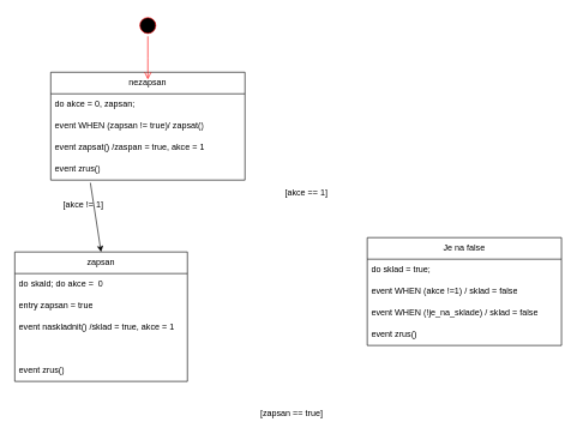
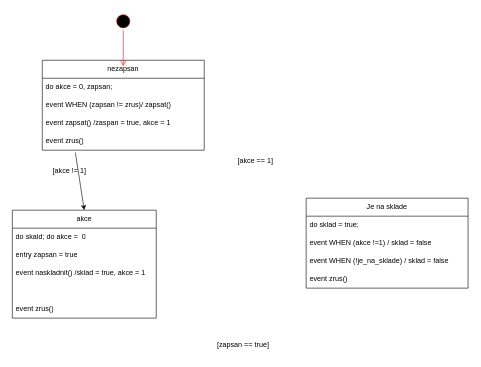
  <mxCell id="0" />
  <mxCell id="1" parent="0" />
- <mxCell id="2" value="Je na false" style="swimlane;fontStyle=0;childLayout=stackLayout;horizontal=1;startSize=30;horizontalStack=0;resizeParent=1;resizeParentMax=0;resizeLast=0;collapsible=1;marginBottom=0;whiteSpace=wrap;html=1;" parent="1" vertex="1"><mxGeometry x="510" y="330" width="270" height="150" as="geometry" /></mxCell>
+ <mxCell id="2" value="Je na sklade" style="swimlane;fontStyle=0;childLayout=stackLayout;horizontal=1;startSize=30;horizontalStack=0;resizeParent=1;resizeParentMax=0;resizeLast=0;collapsible=1;marginBottom=0;whiteSpace=wrap;html=1;" parent="1" vertex="1"><mxGeometry x="510" y="330" width="270" height="150" as="geometry" /></mxCell>
  <mxCell id="3" value="do sklad = true;" style="text;strokeColor=none;fillColor=none;align=left;verticalAlign=middle;spacingLeft=4;spacingRight=4;overflow=hidden;points=[[0,0.5],[1,0.5]];portConstraint=eastwest;rotatable=0;whiteSpace=wrap;html=1;" parent="2" vertex="1"><mxGeometry y="30" width="270" height="30" as="geometry" /></mxCell>
  <mxCell id="4" value="event WHEN (akce !=1) / sklad = false" style="text;strokeColor=none;fillColor=none;align=left;verticalAlign=middle;spacingLeft=4;spacingRight=4;overflow=hidden;points=[[0,0.5],[1,0.5]];portConstraint=eastwest;rotatable=0;whiteSpace=wrap;html=1;" parent="2" vertex="1"><mxGeometry y="60" width="270" height="30" as="geometry" /></mxCell>
  <mxCell id="5" value="event WHEN (!je_na_sklade) / sklad = false" style="text;strokeColor=none;fillColor=none;align=left;verticalAlign=middle;spacingLeft=4;spacingRight=4;overflow=hidden;points=[[0,0.5],[1,0.5]];portConstraint=eastwest;rotatable=0;whiteSpace=wrap;html=1;" parent="2" vertex="1"><mxGeometry y="90" width="270" height="30" as="geometry" /></mxCell>
  <mxCell id="6" value="event zrus()" style="text;strokeColor=none;fillColor=none;align=left;verticalAlign=middle;spacingLeft=4;spacingRight=4;overflow=hidden;points=[[0,0.5],[1,0.5]];portConstraint=eastwest;rotatable=0;whiteSpace=wrap;html=1;" parent="2" vertex="1"><mxGeometry y="120" width="270" height="30" as="geometry" /></mxCell>
- <mxCell id="7" value="zapsan" style="swimlane;fontStyle=0;childLayout=stackLayout;horizontal=1;startSize=30;horizontalStack=0;resizeParent=1;resizeParentMax=0;resizeLast=0;collapsible=1;marginBottom=0;whiteSpace=wrap;html=1;" parent="1" vertex="1"><mxGeometry x="20" y="350" width="240" height="180" as="geometry" /></mxCell>
+ <mxCell id="7" value="akce" style="swimlane;fontStyle=0;childLayout=stackLayout;horizontal=1;startSize=30;horizontalStack=0;resizeParent=1;resizeParentMax=0;resizeLast=0;collapsible=1;marginBottom=0;whiteSpace=wrap;html=1;" parent="1" vertex="1"><mxGeometry x="20" y="350" width="240" height="180" as="geometry" /></mxCell>
  <mxCell id="8" value="do skald; do akce =&amp;nbsp; 0" style="text;strokeColor=none;fillColor=none;align=left;verticalAlign=middle;spacingLeft=4;spacingRight=4;overflow=hidden;points=[[0,0.5],[1,0.5]];portConstraint=eastwest;rotatable=0;whiteSpace=wrap;html=1;" vertex="1" parent="7"><mxGeometry y="30" width="240" height="30" as="geometry" /></mxCell>
  <mxCell id="9" value="entry zapsan = true" style="text;strokeColor=none;fillColor=none;align=left;verticalAlign=middle;spacingLeft=4;spacingRight=4;overflow=hidden;points=[[0,0.5],[1,0.5]];portConstraint=eastwest;rotatable=0;whiteSpace=wrap;html=1;" parent="7" vertex="1"><mxGeometry y="60" width="240" height="30" as="geometry" /></mxCell>
  <mxCell id="10" value="event naskladnit() /sklad = true, akce = 1" style="text;strokeColor=none;fillColor=none;align=left;verticalAlign=middle;spacingLeft=4;spacingRight=4;overflow=hidden;points=[[0,0.5],[1,0.5]];portConstraint=eastwest;rotatable=0;whiteSpace=wrap;html=1;" vertex="1" parent="7"><mxGeometry y="90" width="240" height="30" as="geometry" /></mxCell>
  <mxCell id="11" style="text;strokeColor=none;fillColor=none;align=left;verticalAlign=middle;spacingLeft=4;spacingRight=4;overflow=hidden;points=[[0,0.5],[1,0.5]];portConstraint=eastwest;rotatable=0;whiteSpace=wrap;html=1;" vertex="1" parent="7"><mxGeometry y="120" width="240" height="30" as="geometry" /></mxCell>
  <mxCell id="12" value="event zrus()" style="text;strokeColor=none;fillColor=none;align=left;verticalAlign=middle;spacingLeft=4;spacingRight=4;overflow=hidden;points=[[0,0.5],[1,0.5]];portConstraint=eastwest;rotatable=0;whiteSpace=wrap;html=1;" vertex="1" parent="7"><mxGeometry y="150" width="240" height="30" as="geometry" /></mxCell>
  <mxCell id="13" value="[zapsan == true]" style="text;html=1;strokeColor=none;fillColor=none;align=center;verticalAlign=middle;whiteSpace=wrap;rounded=0;" parent="1" vertex="1"><mxGeometry x="360" y="560" width="90" height="30" as="geometry" /></mxCell>
  <mxCell id="14" value="nezapsan" style="swimlane;fontStyle=0;childLayout=stackLayout;horizontal=1;startSize=30;horizontalStack=0;resizeParent=1;resizeParentMax=0;resizeLast=0;collapsible=1;marginBottom=0;whiteSpace=wrap;html=1;" parent="1" vertex="1"><mxGeometry x="70" y="100" width="270" height="150" as="geometry" /></mxCell>
  <mxCell id="15" value="do akce = 0, zapsan;" style="text;strokeColor=none;fillColor=none;align=left;verticalAlign=middle;spacingLeft=4;spacingRight=4;overflow=hidden;points=[[0,0.5],[1,0.5]];portConstraint=eastwest;rotatable=0;whiteSpace=wrap;html=1;" parent="14" vertex="1"><mxGeometry y="30" width="270" height="30" as="geometry" /></mxCell>
- <mxCell id="16" value="event WHEN (zapsan != true)/ zapsat()" style="text;strokeColor=none;fillColor=none;align=left;verticalAlign=middle;spacingLeft=4;spacingRight=4;overflow=hidden;points=[[0,0.5],[1,0.5]];portConstraint=eastwest;rotatable=0;whiteSpace=wrap;html=1;" parent="14" vertex="1"><mxGeometry y="60" width="270" height="30" as="geometry" /></mxCell>
+ <mxCell id="16" value="event WHEN (zapsan != zrus)/ zapsat()" style="text;strokeColor=none;fillColor=none;align=left;verticalAlign=middle;spacingLeft=4;spacingRight=4;overflow=hidden;points=[[0,0.5],[1,0.5]];portConstraint=eastwest;rotatable=0;whiteSpace=wrap;html=1;" parent="14" vertex="1"><mxGeometry y="60" width="270" height="30" as="geometry" /></mxCell>
  <mxCell id="17" value="event zapsat() /zaspan = true, akce = 1" style="text;strokeColor=none;fillColor=none;align=left;verticalAlign=middle;spacingLeft=4;spacingRight=4;overflow=hidden;points=[[0,0.5],[1,0.5]];portConstraint=eastwest;rotatable=0;whiteSpace=wrap;html=1;" vertex="1" parent="14"><mxGeometry y="90" width="270" height="30" as="geometry" /></mxCell>
  <mxCell id="18" value="event zrus()" style="text;strokeColor=none;fillColor=none;align=left;verticalAlign=middle;spacingLeft=4;spacingRight=4;overflow=hidden;points=[[0,0.5],[1,0.5]];portConstraint=eastwest;rotatable=0;whiteSpace=wrap;html=1;" parent="14" vertex="1"><mxGeometry y="120" width="270" height="30" as="geometry" /></mxCell>
  <mxCell id="19" value="" style="endArrow=classic;html=1;rounded=0;exitX=0.204;exitY=1.125;exitDx=0;exitDy=0;exitPerimeter=0;entryX=0.5;entryY=0;entryDx=0;entryDy=0;" parent="1" source="18" target="7" edge="1"><mxGeometry width="50" height="50" relative="1" as="geometry"><mxPoint x="330" y="350" as="sourcePoint" /><mxPoint x="380" y="300" as="targetPoint" /></mxGeometry></mxCell>
  <mxCell id="20" value="[akce != 1]" style="text;html=1;align=center;verticalAlign=middle;resizable=0;points=[];autosize=1;strokeColor=none;fillColor=none;" parent="1" vertex="1"><mxGeometry x="75" y="270" width="80" height="30" as="geometry" /></mxCell>
  <mxCell id="21" value="[akce == 1]" style="text;html=1;align=center;verticalAlign=middle;resizable=0;points=[];autosize=1;strokeColor=none;fillColor=none;" parent="1" vertex="1"><mxGeometry x="385" y="253" width="80" height="30" as="geometry" /></mxCell>
  <mxCell id="22" value="" style="ellipse;html=1;shape=startState;fillColor=#000000;strokeColor=#ff0000;" parent="1" vertex="1"><mxGeometry x="190" y="20" width="30" height="30" as="geometry" /></mxCell>
  <mxCell id="23" value="" style="edgeStyle=orthogonalEdgeStyle;html=1;verticalAlign=bottom;endArrow=open;endSize=8;strokeColor=#ff0000;rounded=0;" parent="1" source="22" edge="1"><mxGeometry relative="1" as="geometry"><mxPoint x="205" y="110" as="targetPoint" /></mxGeometry></mxCell>
